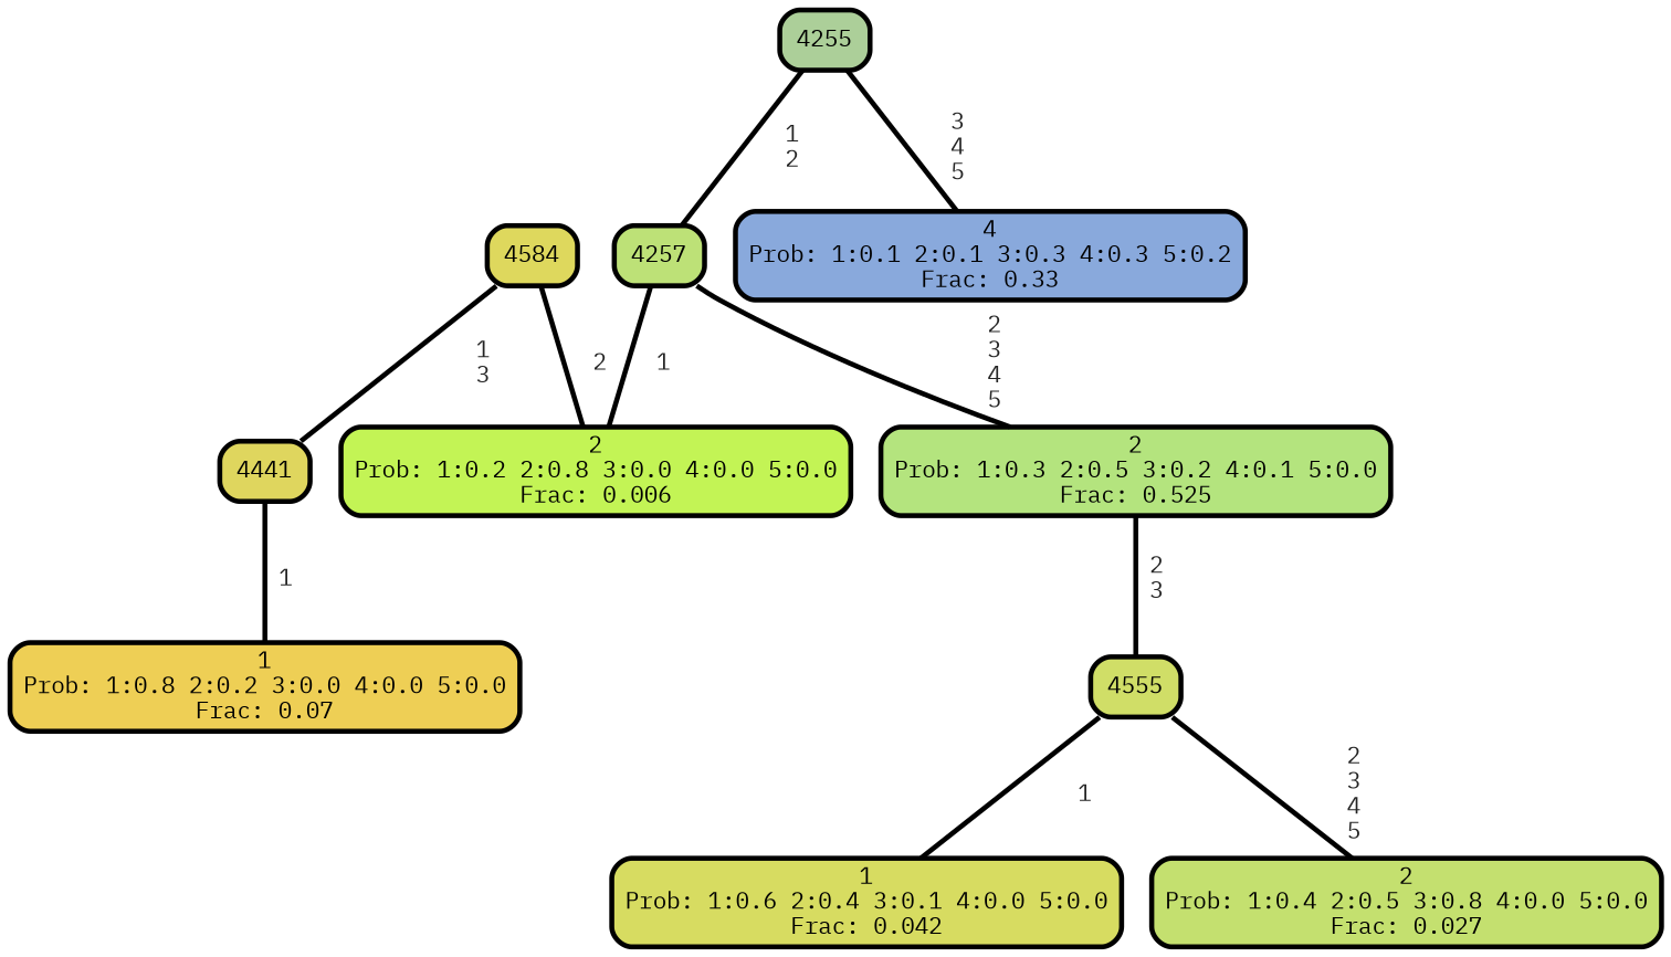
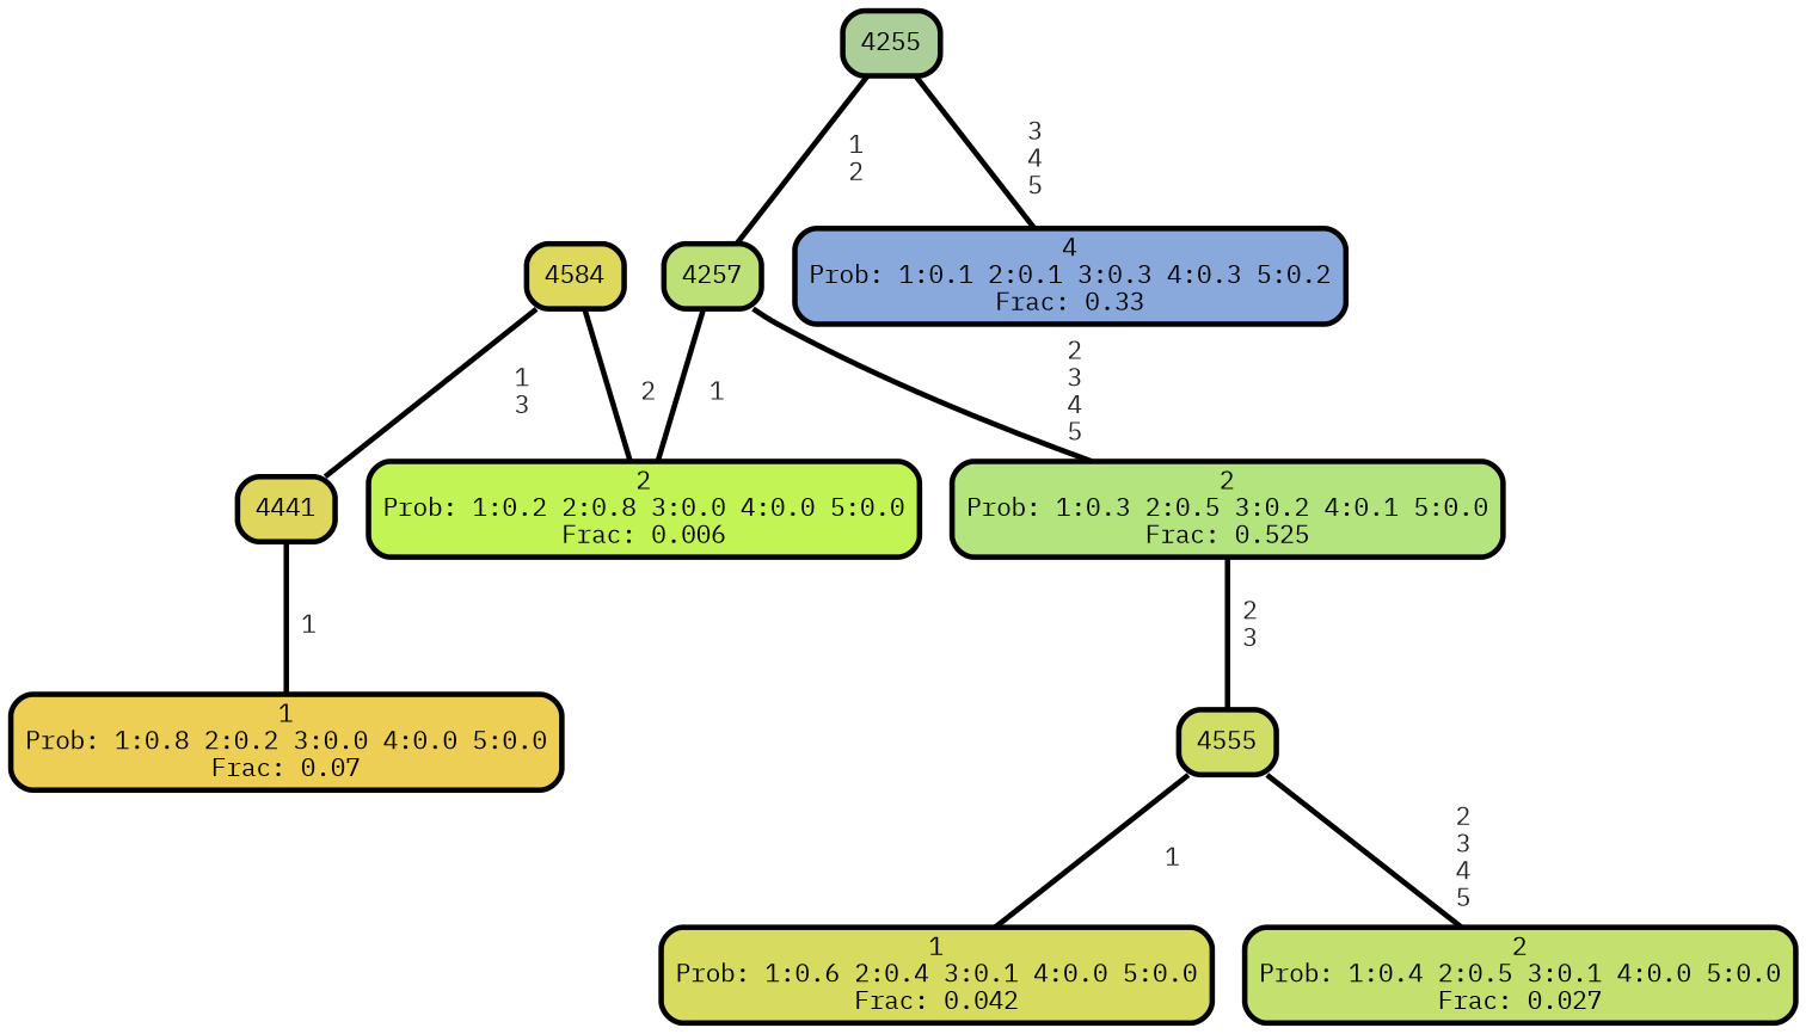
  graph {
    fontname="IBM Plex Mono"
    ranksep="0 equally"
    splines=straight
    node [color=black fontcolor=black fontname="IBM Plex Mono" penwidth=3 shape=box style="filled, rounded"]
    edge [color=black fontcolor=grey14 fontname="IBM Plex Mono" fontweight=bold penwidth=3]
    n1 [fillcolor="#c3f455" label="2\nProb: 1:0.2 2:0.8 3:0.0 4:0.0 5:0.0\nFrac: 0.006"]
    n2 [fillcolor="#ded85d" label=4584]
    n3 [fillcolor="#dfd65e" label=4441]
    n4 [fillcolor="#eecf55" label="1\nProb: 1:0.8 2:0.2 3:0.0 4:0.0 5:0.0\nFrac: 0.07"]
    n5 [fillcolor="#d0de67" label=4555]
    n6 [fillcolor="#d7dc61" label="1\nProb: 1:0.6 2:0.4 3:0.1 4:0.0 5:0.0\nFrac: 0.042"]
-   n7 [fillcolor="#c4e06f" label="2\nProb: 1:0.4 2:0.5 3:0.8 4:0.0 5:0.0\nFrac: 0.027"]
+   n7 [fillcolor="#c4e06f" label="2\nProb: 1:0.4 2:0.5 3:0.1 4:0.0 5:0.0\nFrac: 0.027"]
    n8 [fillcolor="#bde177" label=4257]
    n9 [fillcolor="#b4e47e" label="2\nProb: 1:0.3 2:0.5 3:0.2 4:0.1 5:0.0\nFrac: 0.525"]
    n10 [fillcolor="#accf99" label=4255]
    n11 [fillcolor="#89a9dc" label="4\nProb: 1:0.1 2:0.1 3:0.3 4:0.3 5:0.2\nFrac: 0.33"]
    subgraph sub_1 {
      rank=same
    }
    n2 -- n1 [label=" 2"]
    n2 -- n3 [label=" 1\n 3"]
    n3 -- n4 [label=" 1"]
    n5 -- n6 [label=" 1"]
    n5 -- n7 [label=" 2\n 3\n 4\n 5"]
    n8 -- n1 [label=" 1"]
    n8 -- n9 [label=" 2\n 3\n 4\n 5"]
    n9 -- n5 [label=" 2\n 3"]
    n10 -- n8 [label=" 1\n 2"]
    n10 -- n11 [label=" 3\n 4\n 5"]
  }
